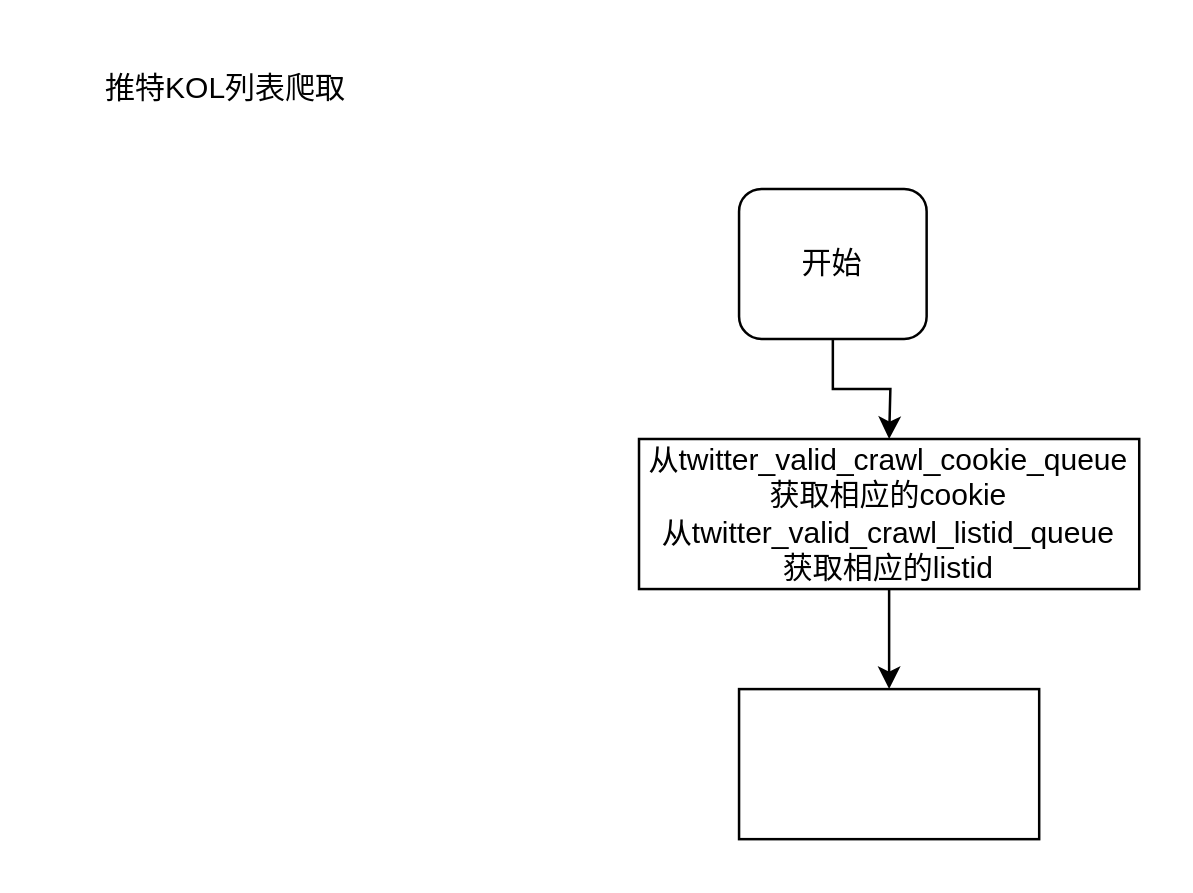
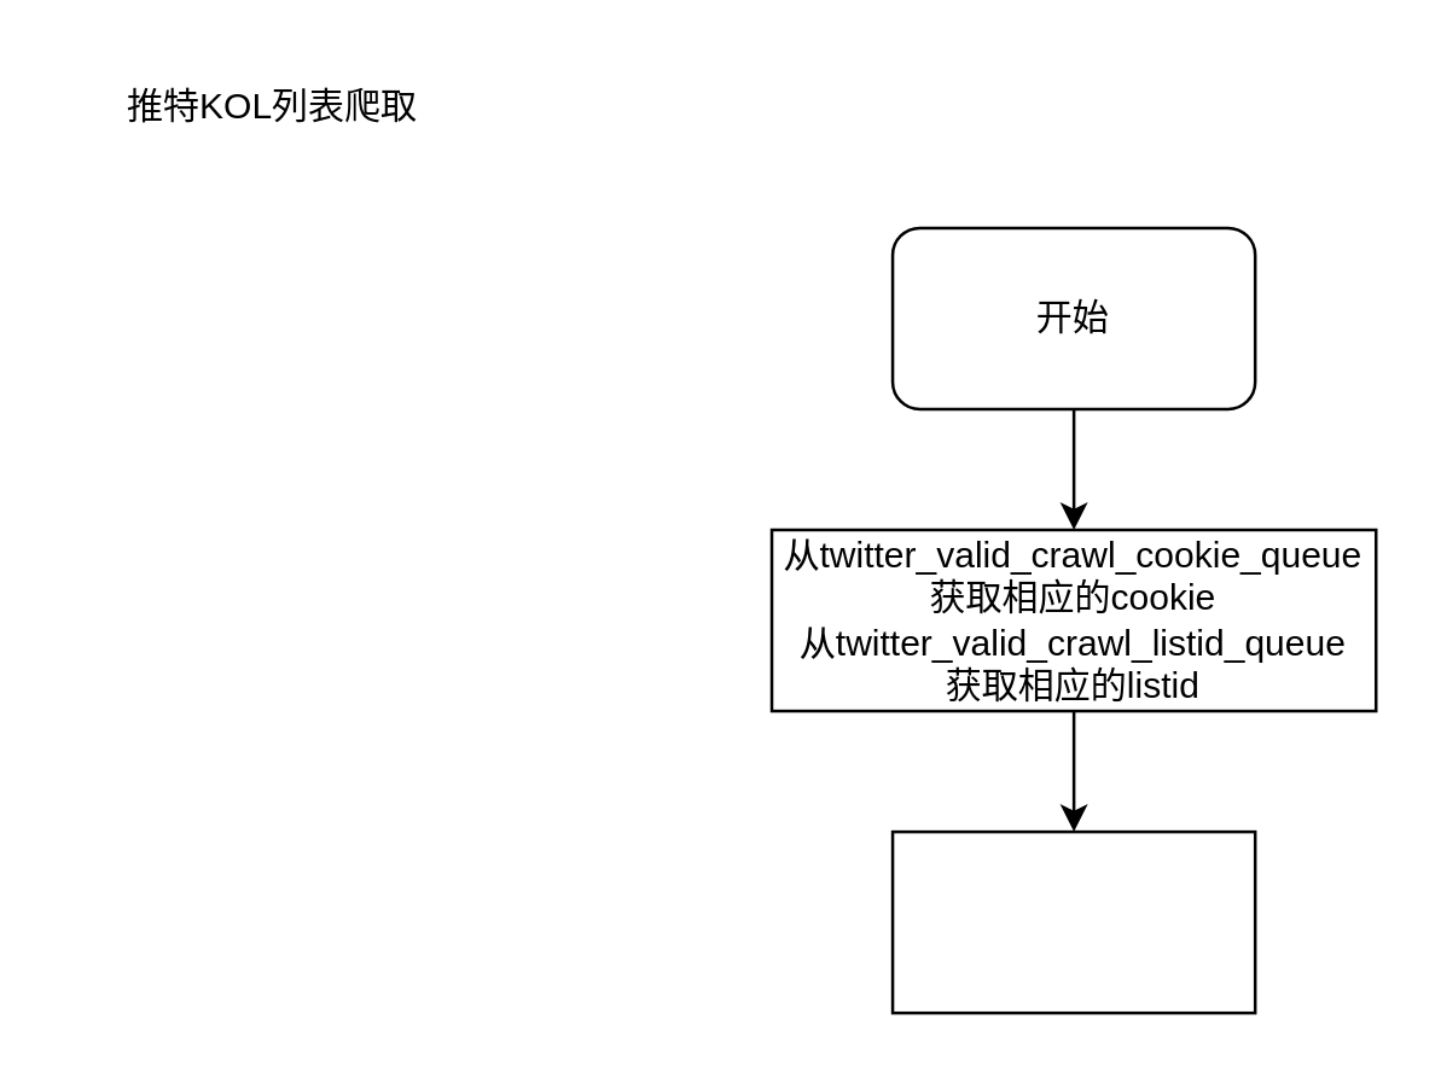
  <mxCell id="0" />
  <mxCell id="1" parent="0" />
  <mxCell id="2" style="edgeStyle=orthogonalEdgeStyle;rounded=0;orthogonalLoop=1;jettySize=auto;html=1;" edge="1" parent="1" source="3"><mxGeometry relative="1" as="geometry"><mxPoint x="355" y="175" as="targetPoint" /></mxGeometry></mxCell>
- <mxCell id="3" value="开始" style="rounded=1;whiteSpace=wrap;html=1;" vertex="1" parent="1"><mxGeometry x="295" y="75" width="75" height="60" as="geometry" /></mxCell>
+ <mxCell id="3" value="开始" style="rounded=1;whiteSpace=wrap;html=1;" vertex="1" parent="1"><mxGeometry x="295" y="75" width="120" height="60" as="geometry" /></mxCell>
  <mxCell id="4" value="推特KOL列表爬取" style="text;html=1;align=center;verticalAlign=middle;whiteSpace=wrap;rounded=0;" vertex="1" parent="1"><mxGeometry x="20" y="20" width="140" height="30" as="geometry" /></mxCell>
  <mxCell id="5" style="edgeStyle=orthogonalEdgeStyle;rounded=0;orthogonalLoop=1;jettySize=auto;html=1;" edge="1" parent="1" source="6"><mxGeometry relative="1" as="geometry"><mxPoint x="355" y="275" as="targetPoint" /></mxGeometry></mxCell>
  <mxCell id="6" value="从twitter_valid_crawl_cookie_queue获取相应的cookie&lt;br&gt;从twitter_valid_crawl_listid_queue&lt;div&gt;获取相应的listid&lt;/div&gt;" style="rounded=0;whiteSpace=wrap;html=1;" vertex="1" parent="1"><mxGeometry x="255" y="175" width="200" height="60" as="geometry" /></mxCell>
  <mxCell id="7" value="" style="rounded=0;whiteSpace=wrap;html=1;" vertex="1" parent="1"><mxGeometry x="295" y="275" width="120" height="60" as="geometry" /></mxCell>
